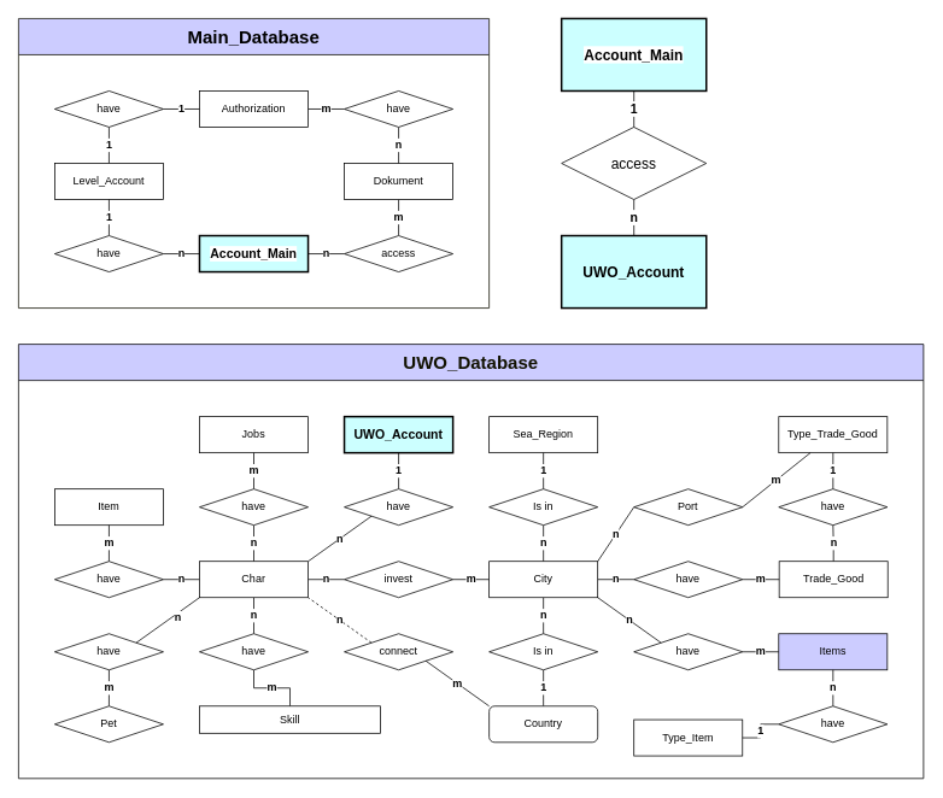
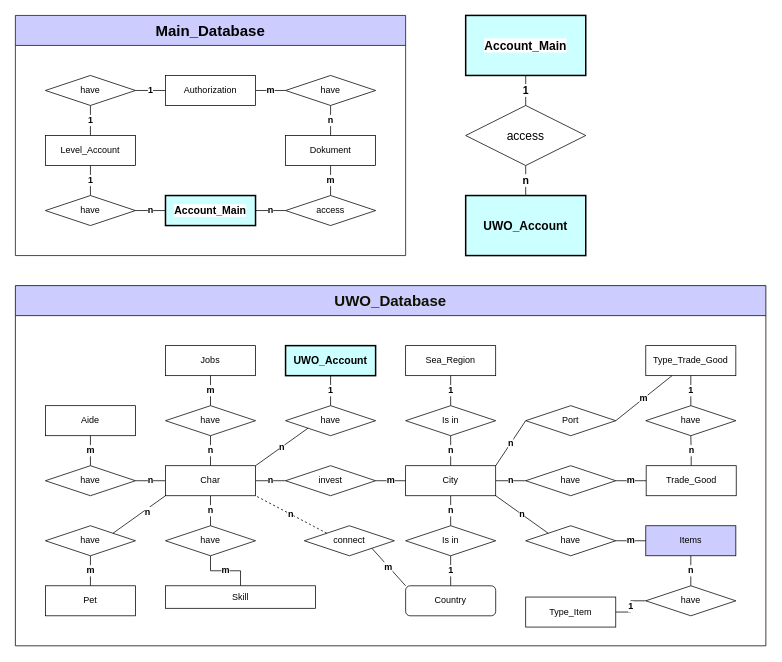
  <mxCell id="0" />
  <mxCell id="1" parent="0" />
  <mxCell id="2" value="Main_Database" style="swimlane;whiteSpace=wrap;html=1;startSize=40;fontSize=20;fillColor=#CCCCFF;strokeColor=#111100;" parent="1" vertex="1"><mxGeometry x="20" y="20" width="520" height="320" as="geometry" /></mxCell>
  <mxCell id="3" value="n" style="edgeStyle=orthogonalEdgeStyle;rounded=0;orthogonalLoop=1;jettySize=auto;html=1;endArrow=none;endFill=0;fontStyle=1;fontSize=12;" parent="2" source="4" target="12" edge="1"><mxGeometry relative="1" as="geometry" /></mxCell>
  <mxCell id="4" value="Account_Main" style="whiteSpace=wrap;html=1;align=center;fontStyle=1;fontSize=14;labelBackgroundColor=default;gradientColor=none;fillColor=#CCFFFF;strokeWidth=2;" parent="2" vertex="1"><mxGeometry x="200" y="240" width="120" height="40" as="geometry" /></mxCell>
  <mxCell id="5" value="1" style="edgeStyle=orthogonalEdgeStyle;rounded=0;orthogonalLoop=1;jettySize=auto;html=1;endArrow=none;endFill=0;fontStyle=1;fontSize=12;" parent="2" source="6" target="16" edge="1"><mxGeometry relative="1" as="geometry" /></mxCell>
  <mxCell id="6" value="Level_Account" style="whiteSpace=wrap;html=1;align=center;" parent="2" vertex="1"><mxGeometry x="40" y="160" width="120" height="40" as="geometry" /></mxCell>
  <mxCell id="7" value="m" style="edgeStyle=orthogonalEdgeStyle;rounded=0;orthogonalLoop=1;jettySize=auto;html=1;endArrow=none;endFill=0;fontStyle=1;fontSize=12;" parent="2" source="8" target="14" edge="1"><mxGeometry relative="1" as="geometry" /></mxCell>
  <mxCell id="8" value="Dokument" style="whiteSpace=wrap;html=1;align=center;" parent="2" vertex="1"><mxGeometry x="360" y="160" width="120" height="40" as="geometry" /></mxCell>
  <mxCell id="9" value="m" style="edgeStyle=orthogonalEdgeStyle;rounded=0;orthogonalLoop=1;jettySize=auto;html=1;endArrow=none;endFill=0;fontStyle=1;fontSize=12;" parent="2" source="10" target="18" edge="1"><mxGeometry relative="1" as="geometry" /></mxCell>
  <mxCell id="10" value="Authorization" style="whiteSpace=wrap;html=1;align=center;" parent="2" vertex="1"><mxGeometry x="200" y="80" width="120" height="40" as="geometry" /></mxCell>
  <mxCell id="11" value="1" style="edgeStyle=orthogonalEdgeStyle;rounded=0;orthogonalLoop=1;jettySize=auto;html=1;endArrow=none;endFill=0;fontStyle=1;fontSize=12;" parent="2" source="12" target="6" edge="1"><mxGeometry relative="1" as="geometry" /></mxCell>
  <mxCell id="12" value="have" style="shape=rhombus;perimeter=rhombusPerimeter;whiteSpace=wrap;html=1;align=center;" parent="2" vertex="1"><mxGeometry x="40" y="240" width="120" height="40" as="geometry" /></mxCell>
  <mxCell id="13" value="n" style="edgeStyle=orthogonalEdgeStyle;rounded=0;orthogonalLoop=1;jettySize=auto;html=1;endArrow=none;endFill=0;fontStyle=1;fontSize=12;" parent="2" source="14" target="4" edge="1"><mxGeometry relative="1" as="geometry" /></mxCell>
  <mxCell id="14" value="access" style="shape=rhombus;perimeter=rhombusPerimeter;whiteSpace=wrap;html=1;align=center;" parent="2" vertex="1"><mxGeometry x="360" y="240" width="120" height="40" as="geometry" /></mxCell>
  <mxCell id="15" value="1" style="edgeStyle=orthogonalEdgeStyle;rounded=0;orthogonalLoop=1;jettySize=auto;html=1;endArrow=none;endFill=0;fontStyle=1;fontSize=12;" parent="2" source="16" target="10" edge="1"><mxGeometry relative="1" as="geometry" /></mxCell>
  <mxCell id="16" value="have" style="shape=rhombus;perimeter=rhombusPerimeter;whiteSpace=wrap;html=1;align=center;" parent="2" vertex="1"><mxGeometry x="40" y="80" width="120" height="40" as="geometry" /></mxCell>
  <mxCell id="17" value="n" style="edgeStyle=orthogonalEdgeStyle;rounded=0;orthogonalLoop=1;jettySize=auto;html=1;endArrow=none;endFill=0;fontStyle=1;fontSize=12;" parent="2" source="18" target="8" edge="1"><mxGeometry relative="1" as="geometry" /></mxCell>
  <mxCell id="18" value="have" style="shape=rhombus;perimeter=rhombusPerimeter;whiteSpace=wrap;html=1;align=center;" parent="2" vertex="1"><mxGeometry x="360" y="80" width="120" height="40" as="geometry" /></mxCell>
  <mxCell id="19" value="UWO_Database" style="swimlane;whiteSpace=wrap;html=1;startSize=40;fontSize=20;fontStyle=1;fillColor=#CCCCFF;fontColor=#111100;labelBackgroundColor=none;" parent="1" vertex="1"><mxGeometry x="20" y="380" width="1000" height="480" as="geometry" /></mxCell>
  <mxCell id="20" value="n" style="edgeStyle=orthogonalEdgeStyle;rounded=0;orthogonalLoop=1;jettySize=auto;html=1;endArrow=none;endFill=0;fontSize=12;fontStyle=1" edge="1" parent="19" source="23" target="52"><mxGeometry relative="1" as="geometry" /></mxCell>
  <mxCell id="21" value="n" style="edgeStyle=orthogonalEdgeStyle;rounded=0;orthogonalLoop=1;jettySize=auto;html=1;endArrow=none;endFill=0;fontSize=12;fontStyle=1" edge="1" parent="19" source="23" target="56"><mxGeometry relative="1" as="geometry" /></mxCell>
  <mxCell id="22" value="n" style="edgeStyle=orthogonalEdgeStyle;rounded=0;orthogonalLoop=1;jettySize=auto;html=1;endArrow=none;endFill=0;fontSize=12;fontStyle=1" edge="1" parent="19" source="23" target="50"><mxGeometry relative="1" as="geometry" /></mxCell>
  <mxCell id="23" value="City" style="whiteSpace=wrap;html=1;align=center;" parent="19" vertex="1"><mxGeometry x="520" y="240" width="120" height="40" as="geometry" /></mxCell>
  <mxCell id="24" value="Jobs" style="whiteSpace=wrap;html=1;align=center;" parent="19" vertex="1"><mxGeometry x="200" y="80" width="120" height="40" as="geometry" /></mxCell>
  <mxCell id="25" value="n" style="edgeStyle=orthogonalEdgeStyle;rounded=0;orthogonalLoop=1;jettySize=auto;html=1;endArrow=none;endFill=0;fontSize=12;fontStyle=1" edge="1" parent="19" source="29" target="46"><mxGeometry relative="1" as="geometry" /></mxCell>
  <mxCell id="26" value="n" style="edgeStyle=orthogonalEdgeStyle;rounded=0;orthogonalLoop=1;jettySize=auto;html=1;endArrow=none;endFill=0;fontSize=12;fontStyle=1" edge="1" parent="19" source="29" target="45"><mxGeometry relative="1" as="geometry" /></mxCell>
  <mxCell id="27" value="n" style="edgeStyle=orthogonalEdgeStyle;rounded=0;orthogonalLoop=1;jettySize=auto;html=1;endArrow=none;endFill=0;fontSize=12;fontStyle=1" edge="1" parent="19" source="29" target="49"><mxGeometry relative="1" as="geometry" /></mxCell>
  <mxCell id="28" value="n" style="edgeStyle=orthogonalEdgeStyle;rounded=0;orthogonalLoop=1;jettySize=auto;html=1;endArrow=none;endFill=0;fontSize=12;fontStyle=1" edge="1" parent="19" source="29" target="54"><mxGeometry relative="1" as="geometry" /></mxCell>
  <mxCell id="29" value="Char" style="whiteSpace=wrap;html=1;align=center;" parent="19" vertex="1"><mxGeometry x="200" y="240" width="120" height="40" as="geometry" /></mxCell>
  <mxCell id="30" value="m" style="edgeStyle=orthogonalEdgeStyle;rounded=0;orthogonalLoop=1;jettySize=auto;html=1;endArrow=none;endFill=0;fontSize=12;fontStyle=1" edge="1" parent="19" source="31" target="46"><mxGeometry relative="1" as="geometry" /></mxCell>
  <mxCell id="31" value="Skill" style="whiteSpace=wrap;html=1;align=center;" parent="19" vertex="1"><mxGeometry x="200" y="400" width="200" height="30" as="geometry" /></mxCell>
  <mxCell id="32" value="Sea_Region" style="whiteSpace=wrap;html=1;align=center;" parent="19" vertex="1"><mxGeometry x="520" y="80" width="120" height="40" as="geometry" /></mxCell>
  <mxCell id="33" value="1" style="edgeStyle=orthogonalEdgeStyle;rounded=0;orthogonalLoop=1;jettySize=auto;html=1;endArrow=none;endFill=0;fontSize=12;fontStyle=1" edge="1" parent="19" source="34" target="43"><mxGeometry relative="1" as="geometry" /></mxCell>
  <mxCell id="34" value="UWO_Account" style="whiteSpace=wrap;html=1;align=center;fontSize=14;fontStyle=1;fillColor=#CCFFFF;strokeWidth=2;" parent="19" vertex="1"><mxGeometry x="360" y="80" width="120" height="40" as="geometry" /></mxCell>
- <mxCell id="35" value="Item" style="whiteSpace=wrap;html=1;align=center;" parent="19" vertex="1"><mxGeometry x="40" y="160" width="120" height="40" as="geometry" /></mxCell>
+ <mxCell id="35" value="Aide" style="whiteSpace=wrap;html=1;align=center;" parent="19" vertex="1"><mxGeometry x="40" y="160" width="120" height="40" as="geometry" /></mxCell>
  <mxCell id="36" value="Items" style="whiteSpace=wrap;html=1;align=center;fillColor=#ccccff;" parent="19" vertex="1"><mxGeometry x="840" y="320" width="120" height="40" as="geometry" /></mxCell>
  <mxCell id="37" value="Type_Item" style="whiteSpace=wrap;html=1;align=center;" parent="19" vertex="1"><mxGeometry x="680" y="415" width="120" height="40" as="geometry" /></mxCell>
  <mxCell id="38" value="n" style="edgeStyle=orthogonalEdgeStyle;rounded=0;orthogonalLoop=1;jettySize=auto;html=1;endArrow=none;endFill=0;fontStyle=1;fontSize=12;" edge="1" parent="19" source="39" target="63"><mxGeometry relative="1" as="geometry" /></mxCell>
  <mxCell id="39" value="Trade_Good" style="whiteSpace=wrap;html=1;align=center;" parent="19" vertex="1"><mxGeometry x="840.5" y="240" width="120" height="40" as="geometry" /></mxCell>
  <mxCell id="40" value="Type_Trade_Good" style="whiteSpace=wrap;html=1;align=center;" parent="19" vertex="1"><mxGeometry x="840" y="80" width="120" height="40" as="geometry" /></mxCell>
  <mxCell id="41" value="1" style="edgeStyle=orthogonalEdgeStyle;rounded=0;orthogonalLoop=1;jettySize=auto;html=1;endArrow=none;endFill=0;fontSize=12;fontStyle=1" edge="1" parent="19" source="42" target="50"><mxGeometry relative="1" as="geometry" /></mxCell>
  <mxCell id="42" value="Country" style="whiteSpace=wrap;html=1;align=center;rounded=1;" parent="19" vertex="1"><mxGeometry x="520" y="400" width="120" height="40" as="geometry" /></mxCell>
  <mxCell id="43" value="have" style="shape=rhombus;perimeter=rhombusPerimeter;whiteSpace=wrap;html=1;align=center;" parent="19" vertex="1"><mxGeometry x="360" y="160" width="120" height="40" as="geometry" /></mxCell>
  <mxCell id="44" value="m" style="edgeStyle=orthogonalEdgeStyle;rounded=0;orthogonalLoop=1;jettySize=auto;html=1;endArrow=none;endFill=0;fontSize=12;fontStyle=1;spacingTop=0;" edge="1" parent="19" source="45" target="35"><mxGeometry relative="1" as="geometry"><Array as="points"><mxPoint x="100" y="220" /><mxPoint x="100" y="220" /></Array></mxGeometry></mxCell>
  <mxCell id="45" value="have" style="shape=rhombus;perimeter=rhombusPerimeter;whiteSpace=wrap;html=1;align=center;" vertex="1" parent="19"><mxGeometry x="40" y="240" width="120" height="40" as="geometry" /></mxCell>
  <mxCell id="46" value="have" style="shape=rhombus;perimeter=rhombusPerimeter;whiteSpace=wrap;html=1;align=center;" vertex="1" parent="19"><mxGeometry x="200" y="320" width="120" height="40" as="geometry" /></mxCell>
- <mxCell id="47" value="connect" style="shape=rhombus;perimeter=rhombusPerimeter;whiteSpace=wrap;html=1;align=center;" vertex="1" parent="19"><mxGeometry x="360" y="320" width="120" height="40" as="geometry" /></mxCell>
+ <mxCell id="47" value="connect" style="shape=rhombus;perimeter=rhombusPerimeter;whiteSpace=wrap;html=1;align=center;" vertex="1" parent="19"><mxGeometry x="385" y="320" width="120" height="40" as="geometry" /></mxCell>
  <mxCell id="48" value="m" style="edgeStyle=orthogonalEdgeStyle;rounded=0;orthogonalLoop=1;jettySize=auto;html=1;endArrow=none;endFill=0;fontSize=12;fontStyle=1" edge="1" parent="19" source="49" target="23"><mxGeometry relative="1" as="geometry" /></mxCell>
  <mxCell id="49" value="invest" style="shape=rhombus;perimeter=rhombusPerimeter;whiteSpace=wrap;html=1;align=center;" vertex="1" parent="19"><mxGeometry x="360" y="240" width="120" height="40" as="geometry" /></mxCell>
  <mxCell id="50" value="Is in" style="shape=rhombus;perimeter=rhombusPerimeter;whiteSpace=wrap;html=1;align=center;" vertex="1" parent="19"><mxGeometry x="520" y="320" width="120" height="40" as="geometry" /></mxCell>
  <mxCell id="51" value="1" style="edgeStyle=orthogonalEdgeStyle;rounded=0;orthogonalLoop=1;jettySize=auto;html=1;endArrow=none;endFill=0;fontStyle=1;fontSize=12;fontColor=default;" edge="1" parent="19" source="52" target="32"><mxGeometry relative="1" as="geometry" /></mxCell>
  <mxCell id="52" value="Is in" style="shape=rhombus;perimeter=rhombusPerimeter;whiteSpace=wrap;html=1;align=center;" vertex="1" parent="19"><mxGeometry x="520" y="160" width="120" height="40" as="geometry" /></mxCell>
  <mxCell id="53" value="m" style="edgeStyle=orthogonalEdgeStyle;rounded=0;orthogonalLoop=1;jettySize=auto;html=1;endArrow=none;endFill=0;fontSize=12;fontStyle=1" edge="1" parent="19" source="54" target="24"><mxGeometry relative="1" as="geometry" /></mxCell>
  <mxCell id="54" value="have" style="shape=rhombus;perimeter=rhombusPerimeter;whiteSpace=wrap;html=1;align=center;" vertex="1" parent="19"><mxGeometry x="200" y="160" width="120" height="40" as="geometry" /></mxCell>
  <mxCell id="55" value="m" style="edgeStyle=orthogonalEdgeStyle;rounded=0;orthogonalLoop=1;jettySize=auto;html=1;endArrow=none;endFill=0;fontStyle=1;fontSize=12;" edge="1" parent="19" source="56" target="39"><mxGeometry relative="1" as="geometry" /></mxCell>
  <mxCell id="56" value="have" style="shape=rhombus;perimeter=rhombusPerimeter;whiteSpace=wrap;html=1;align=center;" vertex="1" parent="19"><mxGeometry x="680" y="240" width="120" height="40" as="geometry" /></mxCell>
  <mxCell id="57" value="m" style="edgeStyle=orthogonalEdgeStyle;rounded=0;orthogonalLoop=1;jettySize=auto;html=1;endArrow=none;endFill=0;fontSize=12;fontStyle=1" edge="1" parent="19" source="58" target="36"><mxGeometry relative="1" as="geometry" /></mxCell>
  <mxCell id="58" value="have" style="shape=rhombus;perimeter=rhombusPerimeter;whiteSpace=wrap;html=1;align=center;" vertex="1" parent="19"><mxGeometry x="680" y="320" width="120" height="40" as="geometry" /></mxCell>
  <mxCell id="59" value="n" style="endArrow=none;html=1;rounded=0;entryX=1;entryY=0;entryDx=0;entryDy=0;exitX=0;exitY=1;exitDx=0;exitDy=0;fontSize=12;fontStyle=1" edge="1" parent="19" source="43" target="29"><mxGeometry width="50" height="50" relative="1" as="geometry"><mxPoint x="400" y="300" as="sourcePoint" /><mxPoint x="450" y="250" as="targetPoint" /></mxGeometry></mxCell>
  <mxCell id="60" value="n" style="endArrow=none;html=1;rounded=0;entryX=1;entryY=1;entryDx=0;entryDy=0;exitX=0;exitY=0;exitDx=0;exitDy=0;fontSize=12;fontStyle=1;dashed=1;" edge="1" parent="19" source="47" target="29"><mxGeometry width="50" height="50" relative="1" as="geometry"><mxPoint x="143.04" y="348" as="sourcePoint" /><mxPoint x="220" y="300" as="targetPoint" /></mxGeometry></mxCell>
  <mxCell id="61" value="m" style="endArrow=none;html=1;rounded=0;entryX=1;entryY=1;entryDx=0;entryDy=0;exitX=0;exitY=0;exitDx=0;exitDy=0;fontSize=12;fontStyle=1" edge="1" parent="19" source="42" target="47"><mxGeometry width="50" height="50" relative="1" as="geometry"><mxPoint x="133.04" y="338" as="sourcePoint" /><mxPoint x="210" y="290" as="targetPoint" /></mxGeometry></mxCell>
  <mxCell id="62" value="1" style="edgeStyle=orthogonalEdgeStyle;rounded=0;orthogonalLoop=1;jettySize=auto;html=1;endArrow=none;endFill=0;fontStyle=1;fontSize=12;" edge="1" parent="19" source="63" target="40"><mxGeometry relative="1" as="geometry" /></mxCell>
  <mxCell id="63" value="have" style="shape=rhombus;perimeter=rhombusPerimeter;whiteSpace=wrap;html=1;align=center;" vertex="1" parent="19"><mxGeometry x="840" y="160" width="120" height="40" as="geometry" /></mxCell>
  <mxCell id="64" value="n" style="edgeStyle=orthogonalEdgeStyle;rounded=0;orthogonalLoop=1;jettySize=auto;html=1;endArrow=none;endFill=0;fontStyle=1;fontSize=12;" edge="1" parent="19" source="66" target="36"><mxGeometry relative="1" as="geometry" /></mxCell>
  <mxCell id="65" value="1" style="edgeStyle=orthogonalEdgeStyle;rounded=0;orthogonalLoop=1;jettySize=auto;html=1;endArrow=none;endFill=0;fontSize=12;fontStyle=1" edge="1" parent="19" source="66" target="37"><mxGeometry relative="1" as="geometry" /></mxCell>
  <mxCell id="66" value="have" style="shape=rhombus;perimeter=rhombusPerimeter;whiteSpace=wrap;html=1;align=center;" vertex="1" parent="19"><mxGeometry x="840" y="400" width="120" height="40" as="geometry" /></mxCell>
  <mxCell id="67" value="Port" style="shape=rhombus;perimeter=rhombusPerimeter;whiteSpace=wrap;html=1;align=center;" vertex="1" parent="19"><mxGeometry x="680" y="160" width="120" height="40" as="geometry" /></mxCell>
  <mxCell id="68" value="n" style="endArrow=none;html=1;rounded=0;entryX=0;entryY=0.5;entryDx=0;entryDy=0;exitX=1;exitY=0;exitDx=0;exitDy=0;fontSize=12;fontStyle=1" edge="1" parent="19" source="23" target="67"><mxGeometry width="50" height="50" relative="1" as="geometry"><mxPoint x="143.04" y="348" as="sourcePoint" /><mxPoint x="220" y="300" as="targetPoint" /></mxGeometry></mxCell>
  <mxCell id="69" value="m" style="endArrow=none;html=1;rounded=0;exitX=1;exitY=0.5;exitDx=0;exitDy=0;fontStyle=1;fontSize=12;" edge="1" parent="19" source="67" target="40"><mxGeometry width="50" height="50" relative="1" as="geometry"><mxPoint x="133.04" y="338" as="sourcePoint" /><mxPoint x="210" y="290" as="targetPoint" /></mxGeometry></mxCell>
  <mxCell id="70" value="m" style="edgeStyle=orthogonalEdgeStyle;rounded=0;orthogonalLoop=1;jettySize=auto;html=1;endArrow=none;endFill=0;fontSize=12;fontStyle=1" edge="1" parent="19" source="71" target="72"><mxGeometry relative="1" as="geometry" /></mxCell>
- <mxCell id="71" value="Pet" style="rhombus;whiteSpace=wrap;html=1;align=center;" vertex="1" parent="19"><mxGeometry x="40" y="400" width="120" height="40" as="geometry" /></mxCell>
+ <mxCell id="71" value="Pet" style="whiteSpace=wrap;html=1;align=center;" vertex="1" parent="19"><mxGeometry x="40" y="400" width="120" height="40" as="geometry" /></mxCell>
  <mxCell id="72" value="have" style="shape=rhombus;perimeter=rhombusPerimeter;whiteSpace=wrap;html=1;align=center;" vertex="1" parent="19"><mxGeometry x="40" y="320" width="120" height="40" as="geometry" /></mxCell>
  <mxCell id="73" value="" style="endArrow=none;html=1;rounded=0;entryX=0;entryY=1;entryDx=0;entryDy=0;exitX=1;exitY=0;exitDx=0;exitDy=0;" edge="1" parent="19" source="72" target="29"><mxGeometry width="50" height="50" relative="1" as="geometry"><mxPoint x="150" y="210" as="sourcePoint" /><mxPoint x="220" y="260" as="targetPoint" /></mxGeometry></mxCell>
  <mxCell id="74" value="n" style="edgeLabel;html=1;align=center;verticalAlign=middle;resizable=0;points=[];fontSize=12;fontStyle=1" vertex="1" connectable="0" parent="73"><mxGeometry x="0.262" y="-3" relative="1" as="geometry"><mxPoint as="offset" /></mxGeometry></mxCell>
  <mxCell id="75" value="n" style="endArrow=none;html=1;rounded=0;entryX=1;entryY=1;entryDx=0;entryDy=0;exitX=0;exitY=0;exitDx=0;exitDy=0;fontSize=12;fontStyle=1" edge="1" parent="19" source="58" target="23"><mxGeometry width="50" height="50" relative="1" as="geometry"><mxPoint x="390" y="200" as="sourcePoint" /><mxPoint x="330" y="250" as="targetPoint" /></mxGeometry></mxCell>
  <mxCell id="76" value="n" style="edgeStyle=orthogonalEdgeStyle;rounded=0;orthogonalLoop=1;jettySize=auto;html=1;labelBackgroundColor=#FFFFFF;strokeWidth=1;fontSize=14;fontColor=#000000;endArrow=none;endFill=0;fontStyle=1" edge="1" parent="1" source="77" target="80"><mxGeometry relative="1" as="geometry" /></mxCell>
  <mxCell id="77" value="access" style="shape=rhombus;perimeter=rhombusPerimeter;whiteSpace=wrap;html=1;align=center;fontSize=16;fontStyle=0;labelBackgroundColor=default;" vertex="1" parent="1"><mxGeometry x="620" y="140" width="160" height="80" as="geometry" /></mxCell>
  <mxCell id="78" value="1" style="edgeStyle=orthogonalEdgeStyle;rounded=0;orthogonalLoop=1;jettySize=auto;html=1;labelBackgroundColor=#FFFFFF;strokeWidth=1;fontSize=14;fontColor=#000000;endArrow=none;endFill=0;fontStyle=1" edge="1" parent="1" source="79" target="77"><mxGeometry relative="1" as="geometry" /></mxCell>
  <mxCell id="79" value="Account_Main" style="whiteSpace=wrap;html=1;align=center;fontStyle=1;fontSize=16;labelBackgroundColor=default;gradientColor=none;fillColor=#CCFFFF;strokeWidth=2;" vertex="1" parent="1"><mxGeometry x="620" y="20" width="160" height="80" as="geometry" /></mxCell>
  <mxCell id="80" value="UWO_Account" style="whiteSpace=wrap;html=1;align=center;fontSize=16;fontStyle=1;fillColor=#CCFFFF;strokeWidth=2;" vertex="1" parent="1"><mxGeometry x="620" y="260" width="160" height="80" as="geometry" /></mxCell>
